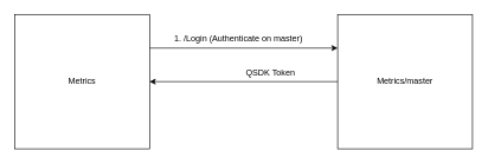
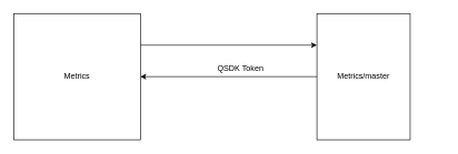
  <mxCell id="0" />
  <mxCell id="1" parent="0" />
  <mxCell id="2" value="Metrics" style="whiteSpace=wrap;html=1;aspect=fixed;" parent="1" vertex="1"><mxGeometry x="20" y="20" width="190" height="190" as="geometry" /></mxCell>
- <mxCell id="3" value="Metrics/master" style="whiteSpace=wrap;html=1;aspect=fixed;" vertex="1" parent="1"><mxGeometry x="475" y="20" width="190" height="190" as="geometry" /></mxCell>
+ <mxCell id="3" value="Metrics/master" style="whiteSpace=wrap;html=1;aspect=fixed;" vertex="1" parent="1"><mxGeometry x="475" y="20" width="140" height="190" as="geometry" /></mxCell>
  <mxCell id="4" value="" style="endArrow=classic;html=1;rounded=0;exitX=1;exitY=0.25;exitDx=0;exitDy=0;entryX=0;entryY=0.25;entryDx=0;entryDy=0;" edge="1" parent="1" source="2" target="3"><mxGeometry width="50" height="50" relative="1" as="geometry"><mxPoint x="480" y="140" as="sourcePoint" /><mxPoint x="470" y="80" as="targetPoint" /></mxGeometry></mxCell>
- <mxCell id="5" value="1. /Login (Authenticate on master)" style="text;html=1;align=center;verticalAlign=middle;resizable=0;points=[];autosize=1;strokeColor=none;fillColor=none;" vertex="1" parent="1"><mxGeometry x="235" y="40" width="200" height="30" as="geometry" /></mxCell>
  <mxCell id="6" value="" style="endArrow=classic;html=1;rounded=0;exitX=0;exitY=0.5;exitDx=0;exitDy=0;" edge="1" parent="1" source="3" target="2"><mxGeometry width="50" height="50" relative="1" as="geometry"><mxPoint x="480" y="140" as="sourcePoint" /><mxPoint x="530" y="90" as="targetPoint" /></mxGeometry></mxCell>
- <mxCell id="7" value="QSDK Token&lt;br&gt;" style="text;html=1;align=center;verticalAlign=middle;resizable=0;points=[];autosize=1;strokeColor=none;fillColor=none;" vertex="1" parent="1"><mxGeometry x="335" y="88" width="90" height="30" as="geometry" /></mxCell>
+ <mxCell id="7" value="QSDK Token&lt;br&gt;" style="text;html=1;align=center;verticalAlign=middle;resizable=0;points=[];autosize=1;strokeColor=none;fillColor=none;" vertex="1" parent="1"><mxGeometry x="315" y="88" width="90" height="30" as="geometry" /></mxCell>
